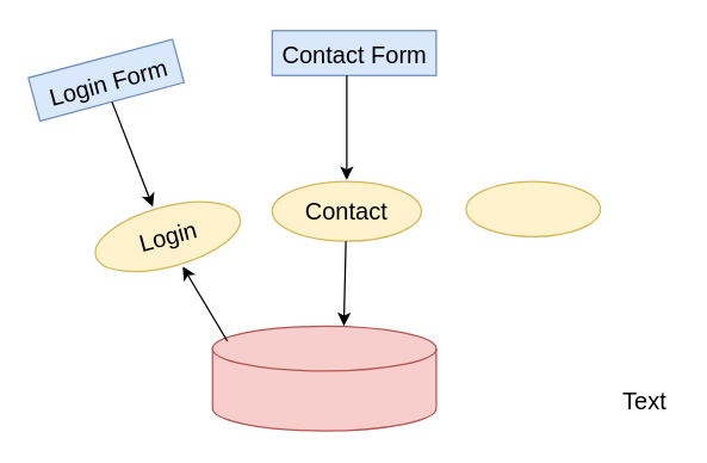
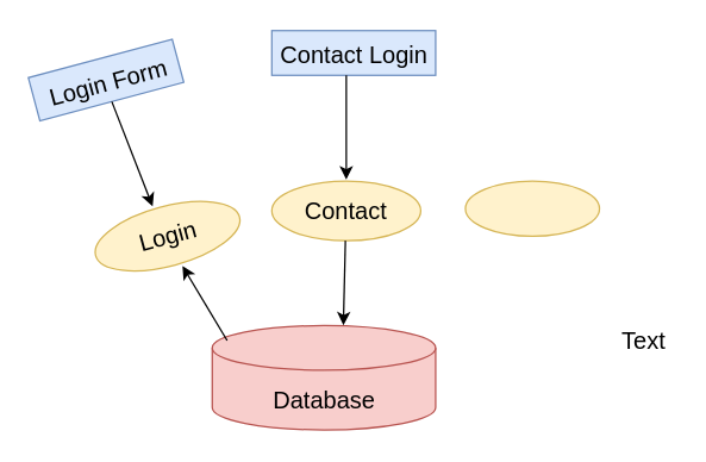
  <mxCell id="0" />
  <mxCell id="1" parent="0" />
  <mxCell id="2" value="" style="shape=cylinder3;whiteSpace=wrap;html=1;boundedLbl=1;backgroundOutline=1;size=15;fillColor=#f8cecc;strokeColor=#b85450;" vertex="1" parent="1"><mxGeometry x="142" y="218" width="150" height="70" as="geometry" /></mxCell>
+ <mxCell id="3" value="Database" style="text;html=1;align=center;verticalAlign=middle;resizable=0;points=[];autosize=1;fontSize=16;" vertex="1" parent="1"><mxGeometry x="177" y="258" width="80" height="20" as="geometry" /></mxCell>
  <mxCell id="4" value="" style="endArrow=classic;html=1;fontSize=16;" edge="1" parent="1"><mxGeometry width="50" height="50" relative="1" as="geometry"><mxPoint x="152" y="228" as="sourcePoint" /><mxPoint x="122" y="178" as="targetPoint" /></mxGeometry></mxCell>
  <mxCell id="5" value="" style="ellipse;whiteSpace=wrap;html=1;fontSize=16;fillColor=#fff2cc;strokeColor=#d6b656;rotation=-15;" vertex="1" parent="1"><mxGeometry x="62" y="138" width="100" height="40" as="geometry" /></mxCell>
  <mxCell id="6" value="Login" style="text;html=1;align=center;verticalAlign=middle;resizable=0;points=[];autosize=1;fontSize=16;rotation=-15;" vertex="1" parent="1"><mxGeometry x="87" y="148" width="50" height="20" as="geometry" /></mxCell>
  <mxCell id="7" value="" style="rounded=0;whiteSpace=wrap;html=1;fontSize=16;fillColor=#dae8fc;strokeColor=#6c8ebf;rotation=-15;" vertex="1" parent="1"><mxGeometry x="20.71" y="38.17" width="100" height="30" as="geometry" /></mxCell>
  <mxCell id="8" value="Login Form" style="text;html=1;align=center;verticalAlign=middle;resizable=0;points=[];autosize=1;fontSize=16;rotation=-15;" vertex="1" parent="1"><mxGeometry x="22" y="45" width="100" height="20" as="geometry" /></mxCell>
  <mxCell id="9" value="" style="endArrow=classic;html=1;fontSize=16;exitX=0.5;exitY=1;exitDx=0;exitDy=0;" edge="1" parent="1" source="7"><mxGeometry width="50" height="50" relative="1" as="geometry"><mxPoint x="72" y="78" as="sourcePoint" /><mxPoint x="102" y="138" as="targetPoint" /></mxGeometry></mxCell>
  <mxCell id="10" value="" style="rounded=0;whiteSpace=wrap;html=1;fontSize=16;fillColor=#dae8fc;strokeColor=#6c8ebf;" vertex="1" parent="1"><mxGeometry x="182" y="20" width="110" height="30" as="geometry" /></mxCell>
- <mxCell id="11" value="Contact Form" style="text;html=1;strokeColor=none;fillColor=none;align=center;verticalAlign=middle;whiteSpace=wrap;rounded=0;fontSize=16;" vertex="1" parent="1"><mxGeometry x="164.5" y="26" width="145" height="20" as="geometry" /></mxCell>
+ <mxCell id="11" value="Contact Login" style="text;html=1;strokeColor=none;fillColor=none;align=center;verticalAlign=middle;whiteSpace=wrap;rounded=0;fontSize=16;" vertex="1" parent="1"><mxGeometry x="164.5" y="26" width="145" height="20" as="geometry" /></mxCell>
  <mxCell id="12" value="" style="endArrow=classic;html=1;fontSize=16;" edge="1" parent="1"><mxGeometry width="50" height="50" relative="1" as="geometry"><mxPoint x="232" y="50" as="sourcePoint" /><mxPoint x="232" y="120" as="targetPoint" /></mxGeometry></mxCell>
  <mxCell id="13" value="" style="ellipse;whiteSpace=wrap;html=1;fontSize=16;fillColor=#fff2cc;strokeColor=#d6b656;" vertex="1" parent="1"><mxGeometry x="182" y="121" width="100" height="40" as="geometry" /></mxCell>
  <mxCell id="14" value="Contact" style="text;html=1;strokeColor=none;fillColor=none;align=center;verticalAlign=middle;whiteSpace=wrap;rounded=0;fontSize=16;" vertex="1" parent="1"><mxGeometry x="212" y="131" width="40" height="20" as="geometry" /></mxCell>
  <mxCell id="15" value="" style="endArrow=classic;html=1;fontSize=16;entryX=0.587;entryY=-0.003;entryDx=0;entryDy=0;entryPerimeter=0;" edge="1" parent="1" target="2"><mxGeometry width="50" height="50" relative="1" as="geometry"><mxPoint x="231.41" y="161" as="sourcePoint" /><mxPoint x="231.41" y="208" as="targetPoint" /><Array as="points" /></mxGeometry></mxCell>
  <mxCell id="16" value="" style="ellipse;whiteSpace=wrap;html=1;fontSize=16;fillColor=#fff2cc;strokeColor=#d6b656;" vertex="1" parent="1"><mxGeometry x="312" y="121" width="90" height="37" as="geometry" /></mxCell>
- <mxCell id="17" value="Text" style="text;html=1;strokeColor=none;fillColor=none;align=center;verticalAlign=middle;whiteSpace=wrap;rounded=0;fontSize=16;" vertex="1" parent="1"><mxGeometry x="412" y="258" width="40" height="20" as="geometry" /></mxCell>
+ <mxCell id="17" value="Text" style="text;html=1;strokeColor=none;fillColor=none;align=center;verticalAlign=middle;whiteSpace=wrap;rounded=0;fontSize=16;" vertex="1" parent="1"><mxGeometry x="412" y="218" width="40" height="20" as="geometry" /></mxCell>
